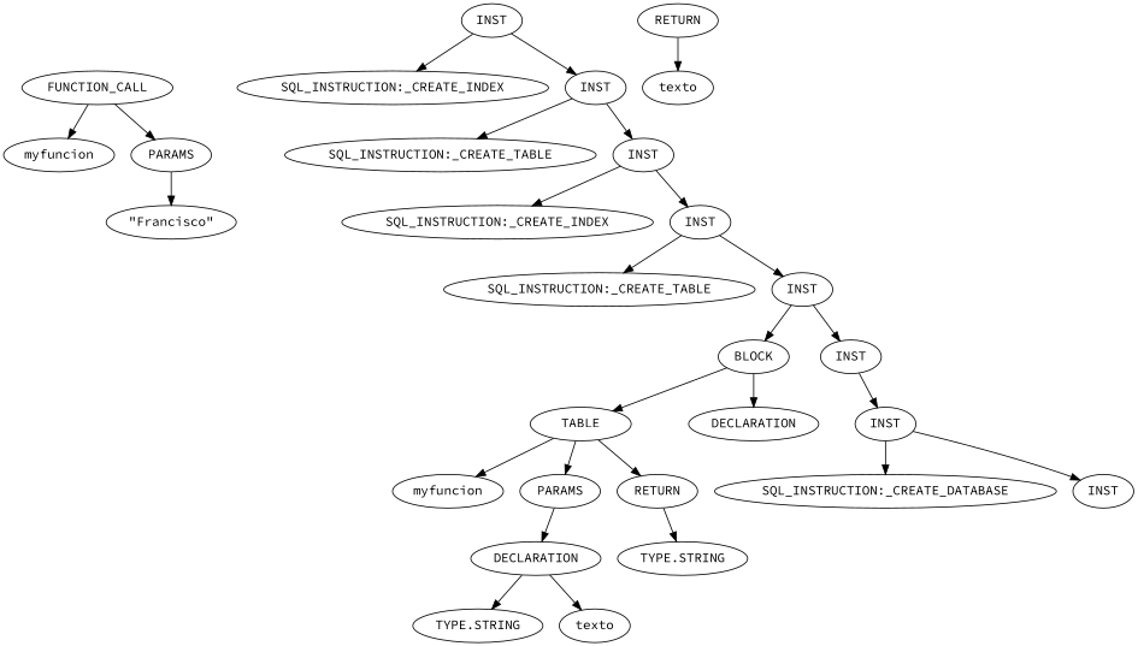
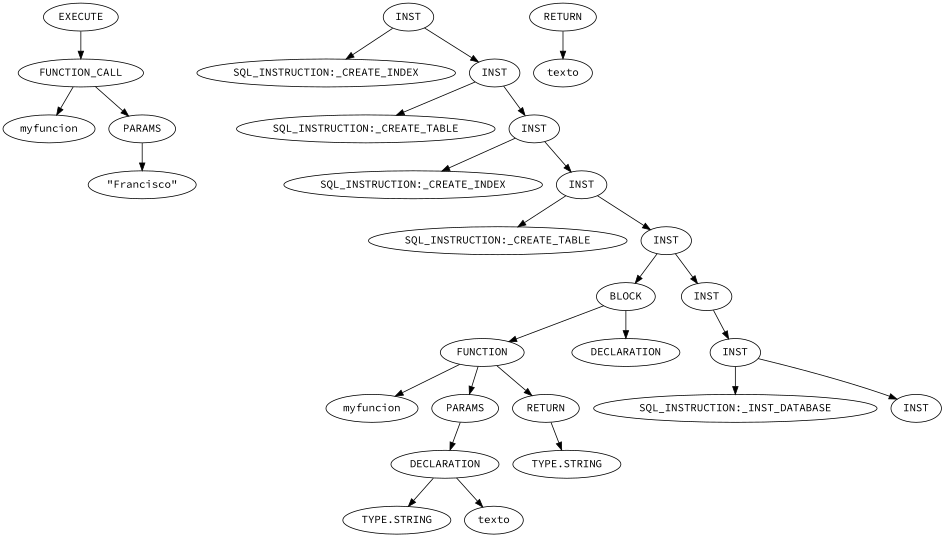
  digraph {
    fontname="Source Code Pro"
    node [fontname="Source Code Pro"]
    edge [fontname="Source Code Pro"]
+   n1 [label=EXECUTE]
    n2 [label=FUNCTION_CALL]
    n3 [label=INST]
    n4 [label="SQL_INSTRUCTION:_CREATE_INDEX"]
    n5 [label=INST]
    n6 [label=myfuncion]
    n7 [label=PARAMS]
    n8 [label="\"Francisco\""]
    n9 [label="SQL_INSTRUCTION:_CREATE_TABLE"]
    n10 [label=INST]
    n11 [label="SQL_INSTRUCTION:_CREATE_INDEX"]
    n12 [label=INST]
    n13 [label="SQL_INSTRUCTION:_CREATE_TABLE"]
    n14 [label=INST]
    n15 [label=BLOCK]
    n16 [label=INST]
-   n17 [label=TABLE]
+   n17 [label=FUNCTION]
    n18 [label=DECLARATION]
    n19 [label=INST]
    n20 [label=myfuncion]
    n21 [label=PARAMS]
    n22 [label=RETURN]
    n23 [label=DECLARATION]
    n24 [label="TYPE.STRING"]
    n25 [label="TYPE.STRING"]
    n26 [label=texto]
    n27 [label=RETURN]
    n28 [label=texto]
-   n29 [label="SQL_INSTRUCTION:_CREATE_DATABASE"]
+   n29 [label="SQL_INSTRUCTION:_INST_DATABASE"]
    n30 [label=INST]
+   n1 -> n2
    n2 -> n6
    n2 -> n7
    n3 -> n4
    n3 -> n5
    n5 -> n9
    n5 -> n10
    n7 -> n8
    n10 -> n11
    n10 -> n12
    n12 -> n13
    n12 -> n14
    n14 -> n15
    n14 -> n16
    n15 -> n17
    n15 -> n18
    n16 -> n19
    n17 -> n20
    n17 -> n21
    n17 -> n22
    n19 -> n29
    n19 -> n30
    n21 -> n23
    n22 -> n24
    n23 -> n25
    n23 -> n26
    n27 -> n28
  }
